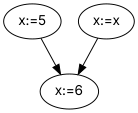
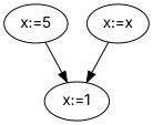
  digraph {
    fontname=Inter
    node [fontname=Inter]
    edge [fontname=Inter]
    n1 [label="x:=5"]
-   n2 [label="x:=6"]
+   n2 [label="x:=1"]
    n3 [label="x:=x"]
    n1 -> n2
    n3 -> n2
  }
